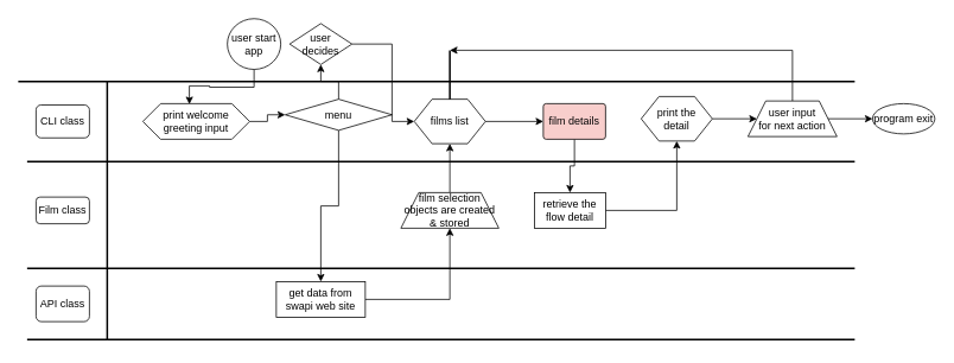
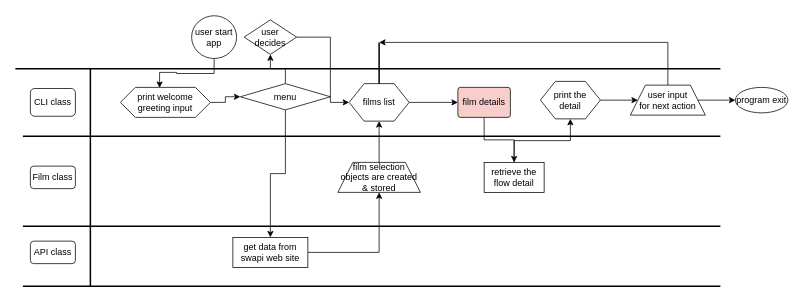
  <mxCell id="0" />
  <mxCell id="1" parent="0" />
  <mxCell id="2" style="edgeStyle=orthogonalEdgeStyle;rounded=0;orthogonalLoop=1;jettySize=auto;html=1;exitX=0.5;exitY=0;exitDx=0;exitDy=0;entryX=0.436;entryY=0.017;entryDx=0;entryDy=0;entryPerimeter=0;" edge="1" parent="1" source="3" target="5"><mxGeometry relative="1" as="geometry" /></mxCell>
  <mxCell id="3" value="user start app" style="ellipse;whiteSpace=wrap;html=1;direction=west;" vertex="1" parent="1"><mxGeometry x="255" y="20.5" width="60" height="57" as="geometry" /></mxCell>
  <mxCell id="4" value="" style="edgeStyle=orthogonalEdgeStyle;rounded=0;orthogonalLoop=1;jettySize=auto;html=1;" edge="1" parent="1" source="5" target="8"><mxGeometry relative="1" as="geometry" /></mxCell>
  <mxCell id="5" value="print welcome&lt;br&gt;greeting input" style="shape=hexagon;perimeter=hexagonPerimeter2;whiteSpace=wrap;html=1;fixedSize=1;" vertex="1" parent="1"><mxGeometry x="160" y="116" width="120" height="40" as="geometry" /></mxCell>
  <mxCell id="6" value="" style="edgeStyle=orthogonalEdgeStyle;rounded=0;orthogonalLoop=1;jettySize=auto;html=1;" edge="1" parent="1" source="8" target="30"><mxGeometry relative="1" as="geometry" /></mxCell>
  <mxCell id="7" style="edgeStyle=orthogonalEdgeStyle;rounded=0;orthogonalLoop=1;jettySize=auto;html=1;entryX=0.5;entryY=0;entryDx=0;entryDy=0;" edge="1" parent="1" source="8" target="25"><mxGeometry relative="1" as="geometry" /></mxCell>
  <mxCell id="8" value="menu" style="rhombus;whiteSpace=wrap;html=1;" vertex="1" parent="1"><mxGeometry x="320" y="111" width="120" height="35" as="geometry" /></mxCell>
  <mxCell id="9" style="edgeStyle=orthogonalEdgeStyle;rounded=0;orthogonalLoop=1;jettySize=auto;html=1;entryX=0;entryY=0.5;entryDx=0;entryDy=0;" edge="1" parent="1" source="10" target="12"><mxGeometry relative="1" as="geometry" /></mxCell>
  <mxCell id="10" value="films list" style="shape=hexagon;perimeter=hexagonPerimeter2;whiteSpace=wrap;html=1;fixedSize=1;" vertex="1" parent="1"><mxGeometry x="465" y="111" width="80" height="50" as="geometry" /></mxCell>
  <mxCell id="11" style="edgeStyle=orthogonalEdgeStyle;rounded=0;orthogonalLoop=1;jettySize=auto;html=1;exitX=0.5;exitY=1;exitDx=0;exitDy=0;entryX=0.5;entryY=0;entryDx=0;entryDy=0;" edge="1" parent="1" source="12" target="23"><mxGeometry relative="1" as="geometry" /></mxCell>
  <mxCell id="12" value="film details" style="rounded=1;whiteSpace=wrap;html=1;arcSize=8;fillColor=#f8cecc;" vertex="1" parent="1"><mxGeometry x="610" y="116" width="70" height="40" as="geometry" /></mxCell>
  <mxCell id="13" style="edgeStyle=orthogonalEdgeStyle;rounded=0;orthogonalLoop=1;jettySize=auto;html=1;entryX=0;entryY=0.5;entryDx=0;entryDy=0;" edge="1" parent="1" source="14" target="17"><mxGeometry relative="1" as="geometry" /></mxCell>
  <mxCell id="14" value="print the&lt;br&gt;detail" style="shape=hexagon;perimeter=hexagonPerimeter2;whiteSpace=wrap;html=1;fixedSize=1;" vertex="1" parent="1"><mxGeometry x="720" y="108" width="80" height="50" as="geometry" /></mxCell>
  <mxCell id="15" style="edgeStyle=orthogonalEdgeStyle;rounded=0;orthogonalLoop=1;jettySize=auto;html=1;entryX=0;entryY=0.5;entryDx=0;entryDy=0;" edge="1" parent="1" source="17" target="18"><mxGeometry relative="1" as="geometry" /></mxCell>
  <mxCell id="16" style="edgeStyle=orthogonalEdgeStyle;rounded=0;orthogonalLoop=1;jettySize=auto;html=1;exitX=0.5;exitY=0;exitDx=0;exitDy=0;entryX=0;entryY=0.5;entryDx=0;entryDy=0;entryPerimeter=0;" edge="1" parent="1" source="17" target="36"><mxGeometry relative="1" as="geometry"><mxPoint x="510" y="56" as="targetPoint" /><Array as="points"><mxPoint x="890" y="56" /></Array></mxGeometry></mxCell>
  <mxCell id="17" value="user input&lt;br&gt;for next action" style="shape=trapezoid;perimeter=trapezoidPerimeter;whiteSpace=wrap;html=1;fixedSize=1;" vertex="1" parent="1"><mxGeometry x="840" y="113" width="100" height="40" as="geometry" /></mxCell>
  <mxCell id="18" value="program exit" style="ellipse;whiteSpace=wrap;html=1;" vertex="1" parent="1"><mxGeometry x="980" y="116" width="70" height="34" as="geometry" /></mxCell>
  <mxCell id="19" style="edgeStyle=orthogonalEdgeStyle;rounded=0;orthogonalLoop=1;jettySize=auto;html=1;exitX=0.5;exitY=1;exitDx=0;exitDy=0;" edge="1" parent="1" source="18" target="18"><mxGeometry relative="1" as="geometry" /></mxCell>
  <mxCell id="20" style="edgeStyle=orthogonalEdgeStyle;rounded=0;orthogonalLoop=1;jettySize=auto;html=1;exitX=0.5;exitY=0;exitDx=0;exitDy=0;entryX=0.5;entryY=1;entryDx=0;entryDy=0;" edge="1" parent="1" source="21" target="10"><mxGeometry relative="1" as="geometry" /></mxCell>
  <mxCell id="21" value="film selection&lt;br&gt;objects are created &amp;amp; stored" style="shape=trapezoid;perimeter=trapezoidPerimeter;whiteSpace=wrap;html=1;fixedSize=1;" vertex="1" parent="1"><mxGeometry x="450" y="216" width="110" height="40" as="geometry" /></mxCell>
  <mxCell id="22" style="edgeStyle=orthogonalEdgeStyle;rounded=0;orthogonalLoop=1;jettySize=auto;html=1;entryX=0.5;entryY=1;entryDx=0;entryDy=0;" edge="1" parent="1" source="23" target="14"><mxGeometry relative="1" as="geometry" /></mxCell>
- <mxCell id="23" value="retrieve the&lt;br&gt;flow detail" style="rounded=0;whiteSpace=wrap;html=1;" vertex="1" parent="1"><mxGeometry x="600" y="216" width="80" height="40" as="geometry" /></mxCell>
+ <mxCell id="23" value="retrieve the&lt;br&gt;flow detail" style="rounded=0;whiteSpace=wrap;html=1;" vertex="1" parent="1"><mxGeometry x="645" y="216" width="80" height="40" as="geometry" /></mxCell>
  <mxCell id="24" style="edgeStyle=orthogonalEdgeStyle;rounded=0;orthogonalLoop=1;jettySize=auto;html=1;entryX=0.5;entryY=1;entryDx=0;entryDy=0;" edge="1" parent="1" source="25" target="21"><mxGeometry relative="1" as="geometry" /></mxCell>
  <mxCell id="25" value="get data from&lt;br&gt;swapi web site" style="rounded=0;whiteSpace=wrap;html=1;" vertex="1" parent="1"><mxGeometry x="310" y="316" width="100" height="40" as="geometry" /></mxCell>
  <mxCell id="26" value="CLI class" style="rounded=1;whiteSpace=wrap;html=1;" vertex="1" parent="1"><mxGeometry x="40" y="117.5" width="60" height="37" as="geometry" /></mxCell>
  <mxCell id="27" value="Film class" style="rounded=1;whiteSpace=wrap;html=1;" vertex="1" parent="1"><mxGeometry x="40" y="221" width="60" height="30" as="geometry" /></mxCell>
- <mxCell id="28" value="API class" style="rounded=1;whiteSpace=wrap;html=1;" vertex="1" parent="1"><mxGeometry x="40" y="321" width="60" height="40" as="geometry" /></mxCell>
+ <mxCell id="28" value="API class" style="rounded=1;whiteSpace=wrap;html=1;" vertex="1" parent="1"><mxGeometry x="40" y="321" width="60" height="30" as="geometry" /></mxCell>
  <mxCell id="29" style="edgeStyle=orthogonalEdgeStyle;rounded=0;orthogonalLoop=1;jettySize=auto;html=1;entryX=0;entryY=0.5;entryDx=0;entryDy=0;" edge="1" parent="1" source="30" target="10"><mxGeometry relative="1" as="geometry"><mxPoint x="440" y="136" as="targetPoint" /><Array as="points"><mxPoint x="440" y="49" /><mxPoint x="440" y="136" /></Array></mxGeometry></mxCell>
  <mxCell id="30" value="user decides" style="rhombus;whiteSpace=wrap;html=1;" vertex="1" parent="1"><mxGeometry x="325" y="26" width="70" height="46" as="geometry" /></mxCell>
  <mxCell id="31" value="" style="line;strokeWidth=2;direction=south;html=1;" vertex="1" parent="1"><mxGeometry x="115" y="91" width="10" height="290" as="geometry" /></mxCell>
  <mxCell id="32" value="" style="line;strokeWidth=2;html=1;" vertex="1" parent="1"><mxGeometry x="30" y="176" width="930" height="10" as="geometry" /></mxCell>
  <mxCell id="33" value="" style="line;strokeWidth=2;html=1;" vertex="1" parent="1"><mxGeometry x="30" y="296" width="930" height="10" as="geometry" /></mxCell>
  <mxCell id="34" value="" style="line;strokeWidth=2;html=1;" vertex="1" parent="1"><mxGeometry x="30" y="376" width="930" height="10" as="geometry" /></mxCell>
  <mxCell id="35" value="" style="line;strokeWidth=2;html=1;" vertex="1" parent="1"><mxGeometry x="20" y="86" width="940" height="10" as="geometry" /></mxCell>
  <mxCell id="36" value="" style="line;strokeWidth=2;direction=south;html=1;" vertex="1" parent="1"><mxGeometry x="500" y="56" width="10" height="55" as="geometry" /></mxCell>
